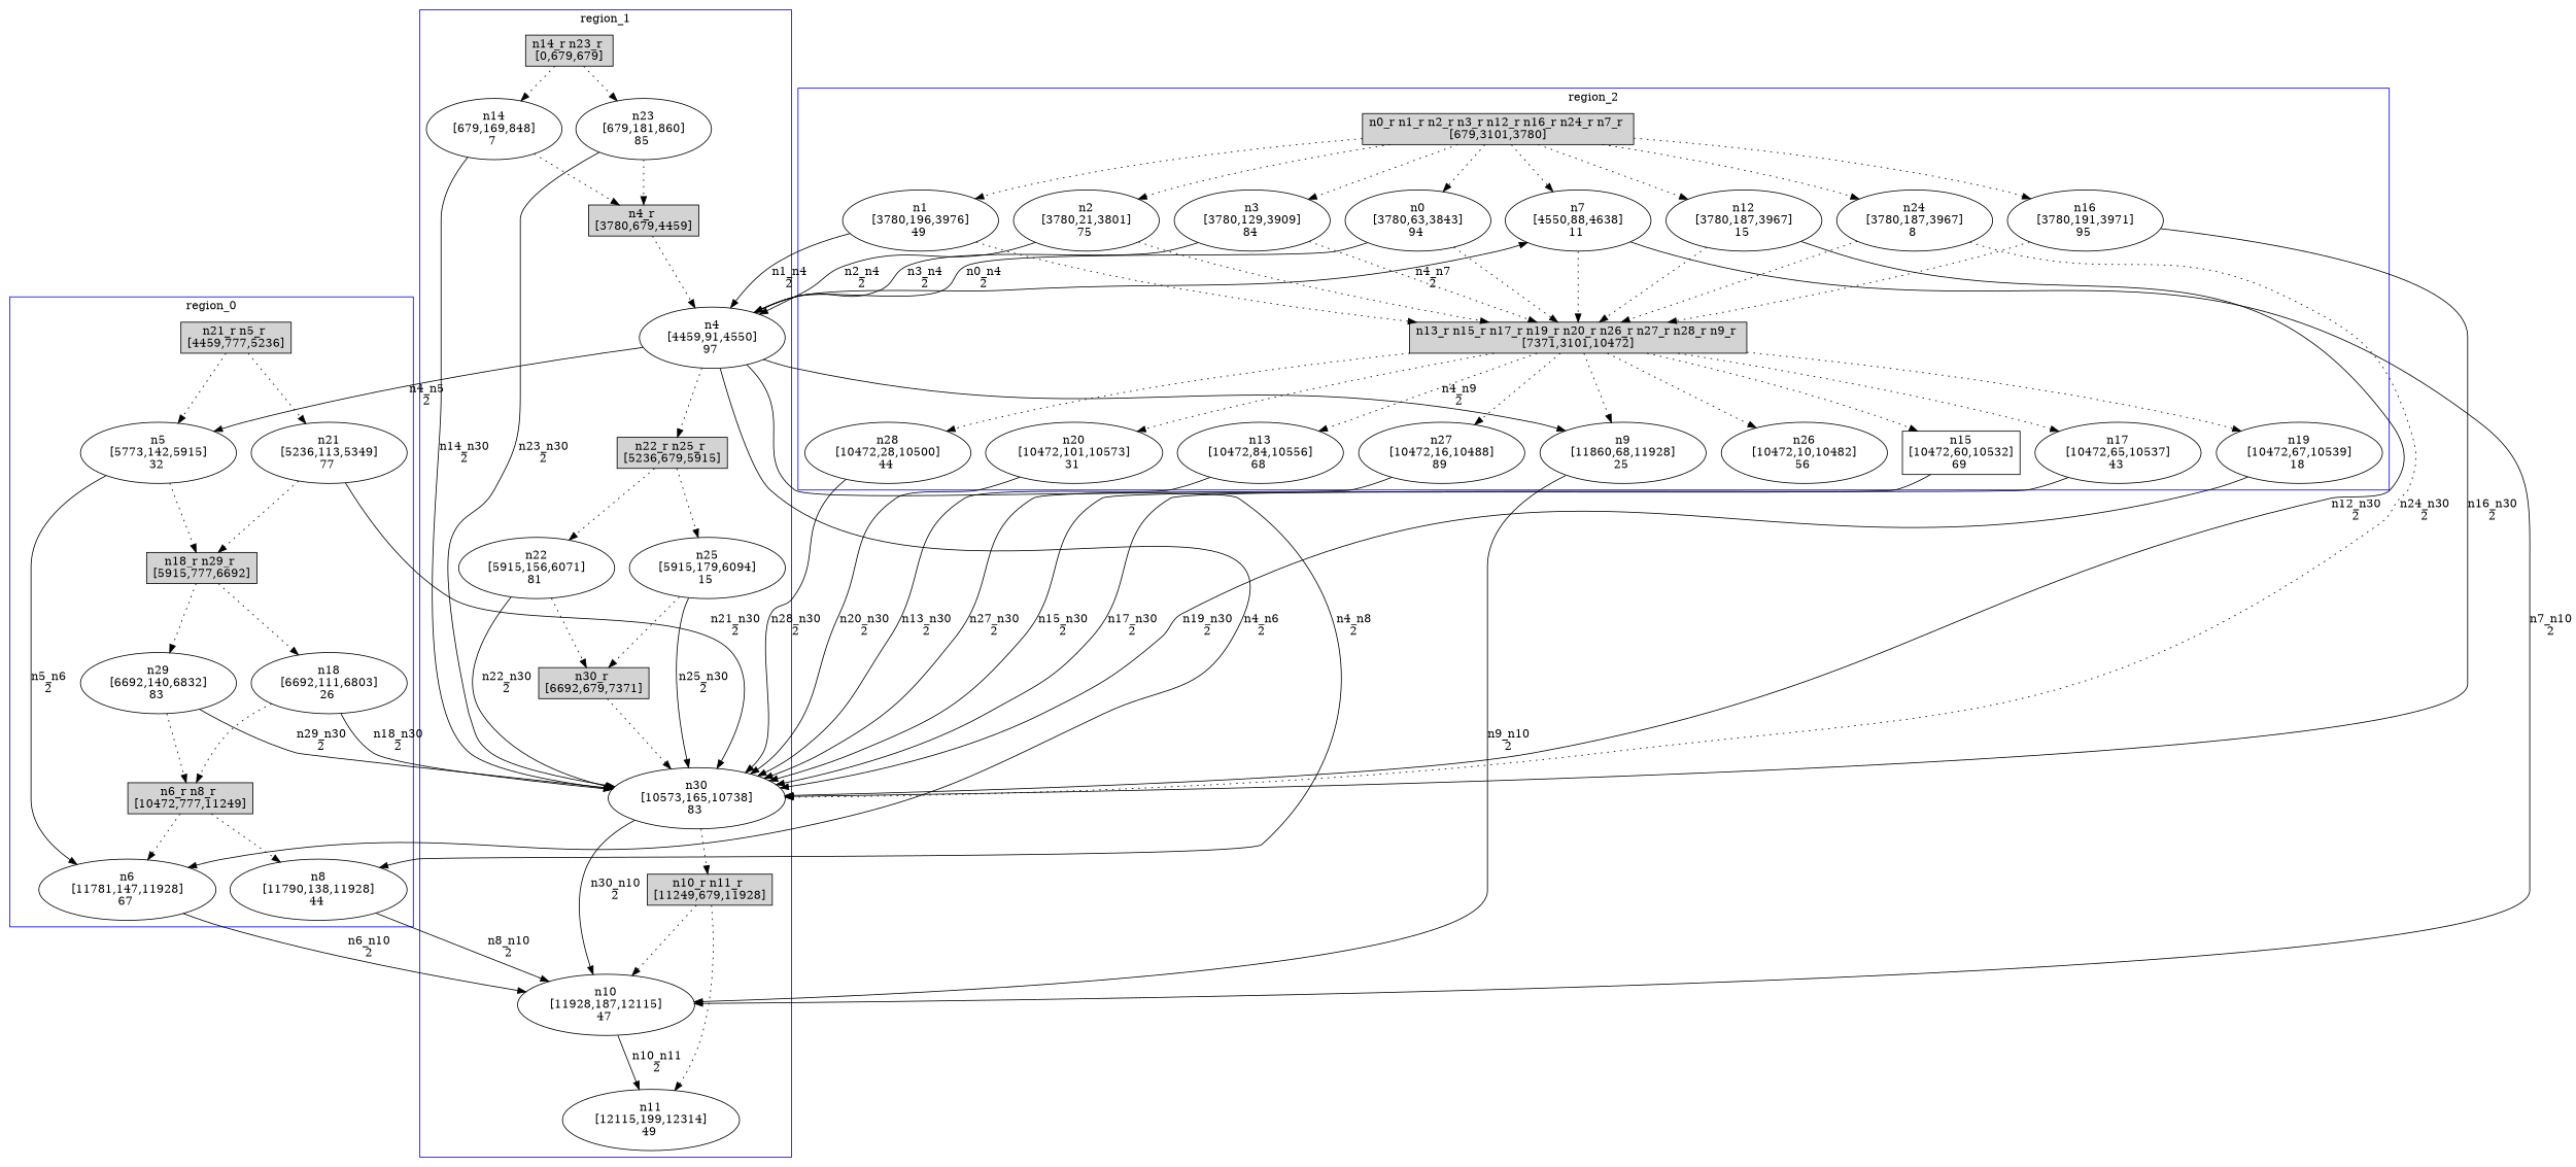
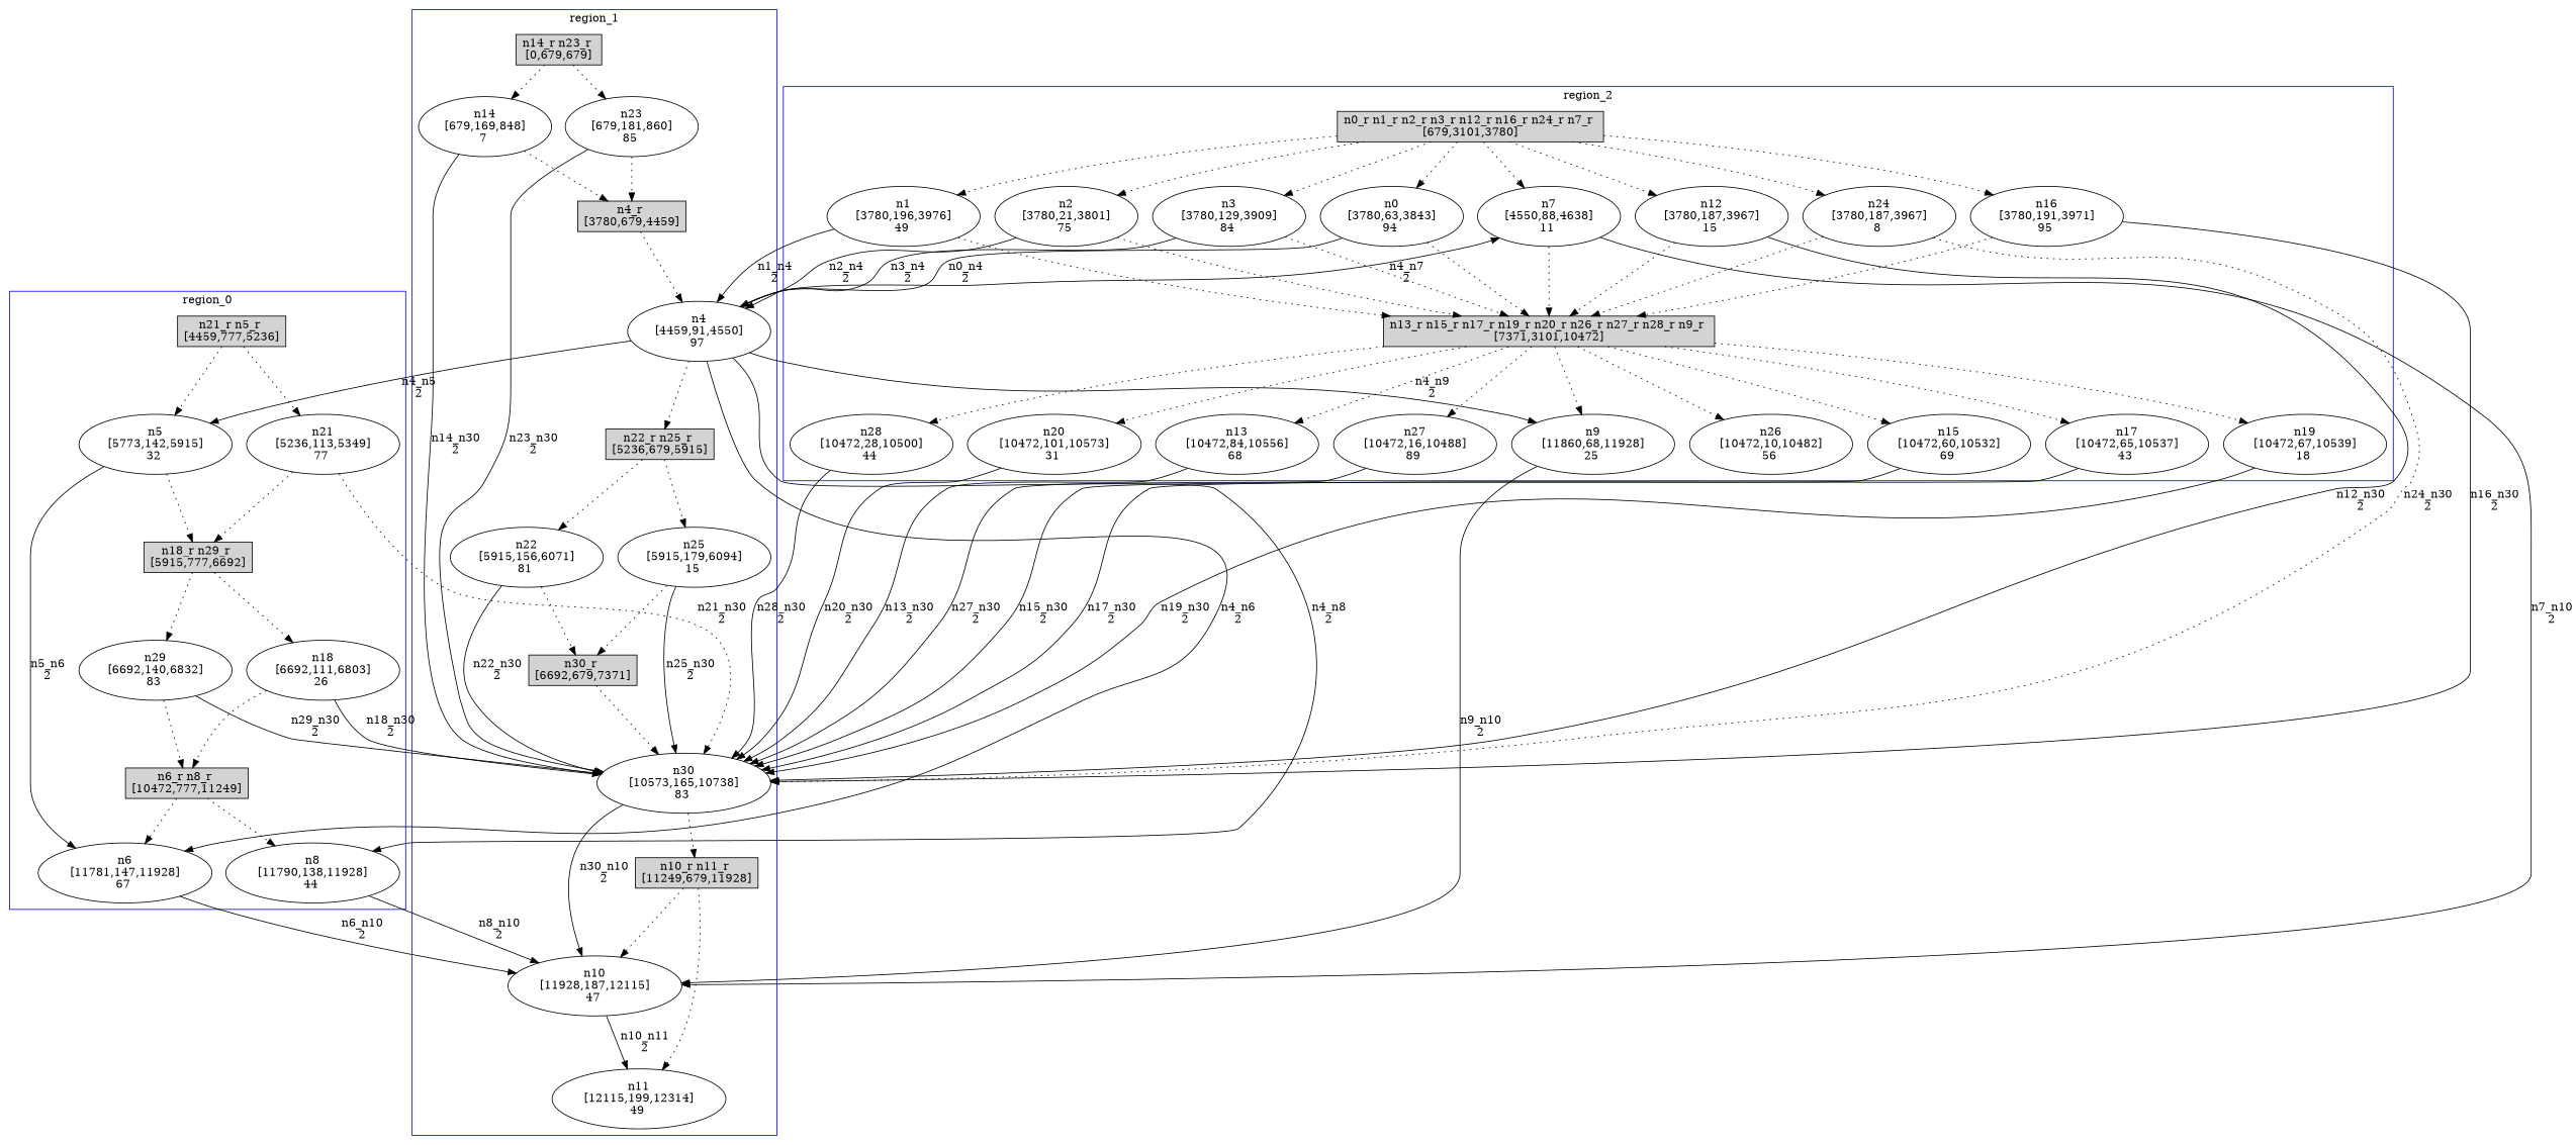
  digraph {
    edge [style=dotted]
    n1 [label="n21_r n5_r \n[4459,777,5236]" shape=box style=filled]
    n2 [label="n21\n[5236,113,5349]\n77 "]
    n3 [label="n5\n[5773,142,5915]\n32 "]
    n4 [label="n18_r n29_r \n[5915,777,6692]" shape=box style=filled]
    n5 [label="n18\n[6692,111,6803]\n26 "]
    n6 [label="n29\n[6692,140,6832]\n83 "]
    n7 [label="n6_r n8_r \n[10472,777,11249]" shape=box style=filled]
    n8 [label="n6\n[11781,147,11928]\n67 "]
    n9 [label="n8\n[11790,138,11928]\n44 "]
    n10 [label="n14_r n23_r \n[0,679,679]" shape=box style=filled]
    n11 [label="n14\n[679,169,848]\n7 "]
    n12 [label="n23\n[679,181,860]\n85 "]
    n13 [label="n4_r \n[3780,679,4459]" shape=box style=filled]
    n14 [label="n4\n[4459,91,4550]\n97 "]
    n15 [label="n22_r n25_r \n[5236,679,5915]" shape=box style=filled]
    n16 [label="n22\n[5915,156,6071]\n81 "]
    n17 [label="n25\n[5915,179,6094]\n15 "]
    n18 [label="n30_r \n[6692,679,7371]" shape=box style=filled]
    n19 [label="n30\n[10573,165,10738]\n83 "]
    n20 [label="n10_r n11_r \n[11249,679,11928]" shape=box style=filled]
    n21 [label="n10\n[11928,187,12115]\n47 "]
    n22 [label="n11\n[12115,199,12314]\n49 "]
    n23 [label="n0_r n1_r n2_r n3_r n12_r n16_r n24_r n7_r \n[679,3101,3780]" shape=box style=filled]
    n24 [label="n0\n[3780,63,3843]\n94 "]
    n25 [label="n1\n[3780,196,3976]\n49 "]
    n26 [label="n2\n[3780,21,3801]\n75 "]
    n27 [label="n3\n[3780,129,3909]\n84 "]
    n28 [label="n12\n[3780,187,3967]\n15 "]
    n29 [label="n16\n[3780,191,3971]\n95 "]
    n30 [label="n24\n[3780,187,3967]\n8 "]
    n31 [label="n7\n[4550,88,4638]\n11 "]
    n32 [label="n13_r n15_r n17_r n19_r n20_r n26_r n27_r n28_r n9_r \n[7371,3101,10472]" shape=box style=filled]
    n33 [label="n13\n[10472,84,10556]\n68 "]
-   n34 [label="n15\n[10472,60,10532]\n69 " shape=box]
+   n34 [label="n15\n[10472,60,10532]\n69 "]
    n35 [label="n17\n[10472,65,10537]\n43 "]
    n36 [label="n19\n[10472,67,10539]\n18 "]
    n37 [label="n20\n[10472,101,10573]\n31 "]
    n38 [label="n26\n[10472,10,10482]\n56 "]
    n39 [label="n27\n[10472,16,10488]\n89 "]
    n40 [label="n28\n[10472,28,10500]\n44 "]
    n41 [label="n9\n[11860,68,11928]\n25 "]
    subgraph cluster_1 {
      color=blue
      label=region_0
      stytle=filled
      n1
      n2
      n3
      n4
      n5
      n6
      n7
      n8
      n9
    }
    subgraph cluster_2 {
      color=blue
      label=region_1
      stytle=filled
      n10
      n11
      n12
      n13
      n14
      n15
      n16
      n17
      n18
      n19
      n20
      n21
      n22
    }
    subgraph cluster_3 {
      color=blue
      label=region_2
      stytle=filled
      n23
      n24
      n25
      n26
      n27
      n28
      n29
      n30
      n31
      n32
      n33
      n34
      n35
      n36
      n37
      n38
      n39
      n40
      n41
    }
    n1 -> n2
    n1 -> n3
    n2 -> n4
-   n2 -> n19 [label="n21_n30\n2" style=""]
+   n2 -> n19 [label="n21_n30\n2"]
    n3 -> n4
    n3 -> n8 [label="n5_n6\n2" style=""]
    n4 -> n5
    n4 -> n6
    n5 -> n7
    n5 -> n19 [label="n18_n30\n2" style=""]
    n6 -> n7
    n6 -> n19 [label="n29_n30\n2" style=""]
    n7 -> n8
    n7 -> n9
    n8 -> n21 [label="n6_n10\n2" style=""]
    n9 -> n21 [label="n8_n10\n2" style=""]
    n10 -> n11
    n10 -> n12
    n11 -> n13
    n11 -> n19 [label="n14_n30\n2" style=""]
    n12 -> n13
    n12 -> n19 [label="n23_n30\n2" style=""]
    n13 -> n14
    n14 -> n3 [label="n4_n5\n2" style=""]
    n14 -> n8 [label="n4_n6\n2" style=""]
    n14 -> n9 [label="n4_n8\n2" style=""]
    n14 -> n15
    n14 -> n31 [label="n4_n7\n2" style=""]
    n14 -> n41 [label="n4_n9\n2" style=""]
    n15 -> n16
    n15 -> n17
    n16 -> n18
    n16 -> n19 [label="n22_n30\n2" style=""]
    n17 -> n18
    n17 -> n19 [label="n25_n30\n2" style=""]
    n18 -> n19
    n19 -> n20
    n19 -> n21 [label="n30_n10\n2" style=""]
    n20 -> n21
    n20 -> n22
    n21 -> n22 [label="n10_n11\n2" style=""]
    n23 -> n24
    n23 -> n25
    n23 -> n26
    n23 -> n27
    n23 -> n28
    n23 -> n29
    n23 -> n30
    n23 -> n31
    n24 -> n14 [label="n0_n4\n2" style=""]
    n24 -> n32
    n25 -> n14 [label="n1_n4\n2" style=""]
    n25 -> n32
    n26 -> n14 [label="n2_n4\n2" style=""]
    n26 -> n32
    n27 -> n14 [label="n3_n4\n2" style=""]
    n27 -> n32
    n28 -> n19 [label="n12_n30\n2" style=""]
    n28 -> n32
    n29 -> n19 [label="n16_n30\n2" style=""]
    n29 -> n32
    n30 -> n19 [label="n24_n30\n2"]
    n30 -> n32
    n31 -> n21 [label="n7_n10\n2" style=""]
    n31 -> n32
    n32 -> n33
    n32 -> n34
    n32 -> n35
    n32 -> n36
    n32 -> n37
    n32 -> n38
    n32 -> n39
    n32 -> n40
    n32 -> n41
    n33 -> n19 [label="n13_n30\n2" style=""]
    n34 -> n19 [label="n15_n30\n2" style=""]
    n35 -> n19 [label="n17_n30\n2" style=""]
    n36 -> n19 [label="n19_n30\n2" style=""]
    n37 -> n19 [label="n20_n30\n2" style=""]
    n39 -> n19 [label="n27_n30\n2" style=""]
    n40 -> n19 [label="n28_n30\n2" style=""]
    n41 -> n21 [label="n9_n10\n2" style=""]
  }
